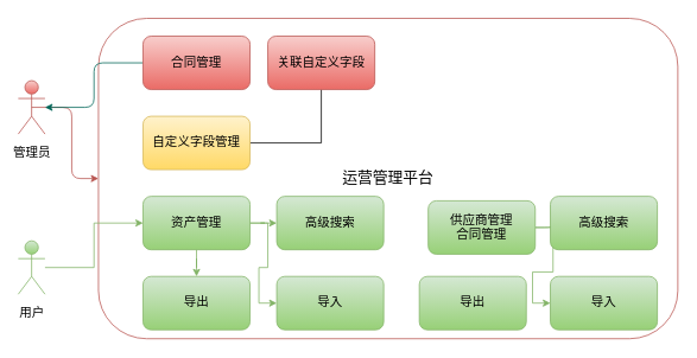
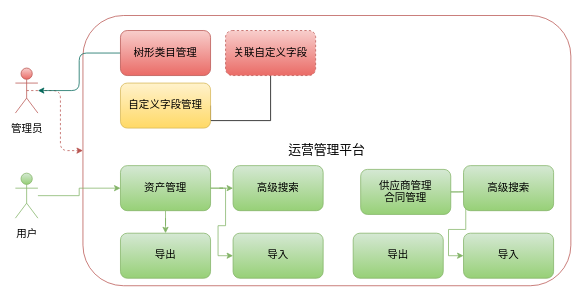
  <mxCell id="0" />
  <mxCell id="1" parent="0" />
- <mxCell id="2" style="edgeStyle=orthogonalEdgeStyle;rounded=1;hachureGap=4;orthogonalLoop=1;jettySize=auto;html=1;exitX=0.5;exitY=0.5;exitDx=0;exitDy=0;exitPerimeter=0;entryX=0;entryY=0.5;entryDx=0;entryDy=0;fontFamily=Architects Daughter;fontSource=https%3A%2F%2Ffonts.googleapis.com%2Fcss%3Ffamily%3DArchitects%2BDaughter;fontSize=14;fontColor=#5C5C5C;fillColor=#f8cecc;strokeColor=#b85450;gradientColor=#ea6b66;" parent="1" source="3" target="4" edge="1"><mxGeometry relative="1" as="geometry" /></mxCell>
+ <mxCell id="2" style="edgeStyle=orthogonalEdgeStyle;rounded=1;hachureGap=4;orthogonalLoop=1;jettySize=auto;html=1;exitX=0.5;exitY=0.5;exitDx=0;exitDy=0;exitPerimeter=0;entryX=0;entryY=0.5;entryDx=0;entryDy=0;fontFamily=Architects Daughter;fontSource=https%3A%2F%2Ffonts.googleapis.com%2Fcss%3Ffamily%3DArchitects%2BDaughter;fontSize=14;fontColor=#5C5C5C;fillColor=#f8cecc;strokeColor=#b85450;gradientColor=#ea6b66;dashed=1;" parent="1" source="3" target="4" edge="1"><mxGeometry relative="1" as="geometry" /></mxCell>
  <mxCell id="3" value="&lt;font style=&quot;font-size: 14px;&quot;&gt;管理员&lt;/font&gt;" style="shape=umlActor;verticalLabelPosition=bottom;verticalAlign=top;html=1;outlineConnect=0;hachureGap=4;fontFamily=Architects Daughter;fontSource=https%3A%2F%2Ffonts.googleapis.com%2Fcss%3Ffamily%3DArchitects%2BDaughter;fontSize=20;labelBackgroundColor=none;fillColor=#f8cecc;strokeColor=#b85450;gradientColor=#ea6b66;rounded=1;" parent="1" vertex="1"><mxGeometry x="20" y="90" width="30" height="60" as="geometry" /></mxCell>
  <mxCell id="4" value="&lt;font style=&quot;font-size: 17px;&quot;&gt;运营管理平台&lt;/font&gt;" style="rounded=1;whiteSpace=wrap;html=1;hachureGap=4;fontFamily=Architects Daughter;fontSource=https%3A%2F%2Ffonts.googleapis.com%2Fcss%3Ffamily%3DArchitects%2BDaughter;fontSize=14;fillColor=none;strokeColor=#b85450;gradientColor=#ea6b66;" parent="1" vertex="1"><mxGeometry x="110" y="20" width="650" height="360" as="geometry" /></mxCell>
  <mxCell id="5" style="edgeStyle=orthogonalEdgeStyle;rounded=1;hachureGap=4;orthogonalLoop=1;jettySize=auto;html=1;strokeColor=#006658;fontFamily=Architects Daughter;fontSource=https%3A%2F%2Ffonts.googleapis.com%2Fcss%3Ffamily%3DArchitects%2BDaughter;fontSize=16;fontColor=#5C5C5C;fillColor=#21C0A5;" parent="1" source="6" target="3" edge="1"><mxGeometry relative="1" as="geometry" /></mxCell>
- <mxCell id="6" value="合同管理" style="rounded=1;whiteSpace=wrap;html=1;hachureGap=4;fontFamily=Architects Daughter;fontSource=https%3A%2F%2Ffonts.googleapis.com%2Fcss%3Ffamily%3DArchitects%2BDaughter;fontSize=14;fillColor=#f8cecc;strokeColor=#b85450;gradientColor=#ea6b66;" parent="1" vertex="1"><mxGeometry x="160" y="40" width="120" height="60" as="geometry" /></mxCell>
+ <mxCell id="6" value="树形类目管理" style="rounded=1;whiteSpace=wrap;html=1;hachureGap=4;fontFamily=Architects Daughter;fontSource=https%3A%2F%2Ffonts.googleapis.com%2Fcss%3Ffamily%3DArchitects%2BDaughter;fontSize=14;fillColor=#f8cecc;strokeColor=#b85450;gradientColor=#ea6b66;" parent="1" vertex="1"><mxGeometry x="160" y="40" width="120" height="60" as="geometry" /></mxCell>
  <mxCell id="7" style="edgeStyle=orthogonalEdgeStyle;rounded=0;orthogonalLoop=1;jettySize=auto;html=1;entryX=1;entryY=0.5;entryDx=0;entryDy=0;endArrow=none;" parent="1" source="8" target="9" edge="1"><mxGeometry relative="1" as="geometry"><Array as="points"><mxPoint x="360" y="160" /></Array></mxGeometry></mxCell>
- <mxCell id="8" value="关联自定义字段" style="rounded=1;whiteSpace=wrap;html=1;hachureGap=4;fontFamily=Architects Daughter;fontSource=https%3A%2F%2Ffonts.googleapis.com%2Fcss%3Ffamily%3DArchitects%2BDaughter;fontSize=14;fillColor=#f8cecc;strokeColor=#b85450;gradientColor=#ea6b66;" parent="1" vertex="1"><mxGeometry x="300" y="40" width="120" height="60" as="geometry" /></mxCell>
- <mxCell id="9" value="自定义字段管理" style="rounded=1;whiteSpace=wrap;html=1;hachureGap=4;fontFamily=Architects Daughter;fontSource=https%3A%2F%2Ffonts.googleapis.com%2Fcss%3Ffamily%3DArchitects%2BDaughter;fontSize=14;fillColor=#fff2cc;strokeColor=#d6b656;gradientColor=#ffd966;" parent="1" vertex="1"><mxGeometry x="160" y="130" width="120" height="60" as="geometry" /></mxCell>
+ <mxCell id="8" value="关联自定义字段" style="rounded=1;whiteSpace=wrap;html=1;hachureGap=4;fontFamily=Architects Daughter;fontSource=https%3A%2F%2Ffonts.googleapis.com%2Fcss%3Ffamily%3DArchitects%2BDaughter;fontSize=14;fillColor=#f8cecc;strokeColor=#b85450;gradientColor=#ea6b66;dashed=1;" parent="1" vertex="1"><mxGeometry x="300" y="40" width="120" height="60" as="geometry" /></mxCell>
+ <mxCell id="9" value="自定义字段管理" style="rounded=1;whiteSpace=wrap;html=1;hachureGap=4;fontFamily=Architects Daughter;fontSource=https%3A%2F%2Ffonts.googleapis.com%2Fcss%3Ffamily%3DArchitects%2BDaughter;fontSize=14;fillColor=#fff2cc;strokeColor=#d6b656;gradientColor=#ffd966;" parent="1" vertex="1"><mxGeometry x="160" y="110" width="120" height="60" as="geometry" /></mxCell>
  <mxCell id="10" style="edgeStyle=orthogonalEdgeStyle;rounded=0;orthogonalLoop=1;jettySize=auto;html=1;fillColor=#d5e8d4;strokeColor=#82b366;gradientColor=#97d077;" parent="1" source="11" target="15" edge="1"><mxGeometry relative="1" as="geometry" /></mxCell>
- <mxCell id="11" value="&lt;font style=&quot;font-size: 14px;&quot;&gt;用户&lt;/font&gt;" style="shape=umlActor;verticalLabelPosition=bottom;verticalAlign=top;html=1;outlineConnect=0;hachureGap=4;fontFamily=Architects Daughter;fontSource=https%3A%2F%2Ffonts.googleapis.com%2Fcss%3Ffamily%3DArchitects%2BDaughter;fontSize=20;labelBackgroundColor=none;fillColor=#d5e8d4;strokeColor=#82b366;gradientColor=#97d077;rounded=1;" parent="1" vertex="1"><mxGeometry x="20" y="270" width="30" height="60" as="geometry" /></mxCell>
+ <mxCell id="11" value="&lt;font style=&quot;font-size: 14px;&quot;&gt;用户&lt;/font&gt;" style="shape=umlActor;verticalLabelPosition=bottom;verticalAlign=top;html=1;outlineConnect=0;hachureGap=4;fontFamily=Architects Daughter;fontSource=https%3A%2F%2Ffonts.googleapis.com%2Fcss%3Ffamily%3DArchitects%2BDaughter;fontSize=20;labelBackgroundColor=none;fillColor=#d5e8d4;strokeColor=#82b366;gradientColor=#97d077;rounded=1;" parent="1" vertex="1"><mxGeometry x="20" y="230" width="30" height="60" as="geometry" /></mxCell>
  <mxCell id="12" style="edgeStyle=orthogonalEdgeStyle;rounded=1;hachureGap=4;orthogonalLoop=1;jettySize=auto;html=1;entryX=0;entryY=0.5;entryDx=0;entryDy=0;strokeColor=#82b366;fontFamily=Architects Daughter;fontSource=https%3A%2F%2Ffonts.googleapis.com%2Fcss%3Ffamily%3DArchitects%2BDaughter;fontSize=17;fontColor=#5C5C5C;fillColor=#d5e8d4;gradientColor=#97d077;" parent="1" source="15" target="16" edge="1"><mxGeometry relative="1" as="geometry" /></mxCell>
  <mxCell id="13" style="edgeStyle=orthogonalEdgeStyle;rounded=0;orthogonalLoop=1;jettySize=auto;html=1;fillColor=#d5e8d4;strokeColor=#82b366;gradientColor=#97d077;" parent="1" source="15" target="17" edge="1"><mxGeometry relative="1" as="geometry" /></mxCell>
  <mxCell id="14" style="edgeStyle=orthogonalEdgeStyle;rounded=0;orthogonalLoop=1;jettySize=auto;html=1;entryX=0;entryY=0.5;entryDx=0;entryDy=0;fillColor=#d5e8d4;strokeColor=#82b366;gradientColor=#97d077;" parent="1" source="15" target="18" edge="1"><mxGeometry relative="1" as="geometry" /></mxCell>
  <mxCell id="15" value="资产管理" style="rounded=1;whiteSpace=wrap;html=1;hachureGap=4;fontFamily=Architects Daughter;fontSource=https%3A%2F%2Ffonts.googleapis.com%2Fcss%3Ffamily%3DArchitects%2BDaughter;fontSize=14;fillColor=#d5e8d4;strokeColor=#82b366;gradientColor=#97d077;" parent="1" vertex="1"><mxGeometry x="160" y="220" width="120" height="60" as="geometry" /></mxCell>
  <mxCell id="16" value="高级搜索" style="rounded=1;whiteSpace=wrap;html=1;hachureGap=4;fontFamily=Architects Daughter;fontSource=https%3A%2F%2Ffonts.googleapis.com%2Fcss%3Ffamily%3DArchitects%2BDaughter;fontSize=14;fillColor=#d5e8d4;strokeColor=#82b366;gradientColor=#97d077;" parent="1" vertex="1"><mxGeometry x="310" y="220" width="120" height="60" as="geometry" /></mxCell>
  <mxCell id="17" value="导出" style="rounded=1;whiteSpace=wrap;html=1;hachureGap=4;fontFamily=Architects Daughter;fontSource=https%3A%2F%2Ffonts.googleapis.com%2Fcss%3Ffamily%3DArchitects%2BDaughter;fontSize=14;fillColor=#d5e8d4;strokeColor=#82b366;gradientColor=#97d077;" parent="1" vertex="1"><mxGeometry x="160" y="310" width="120" height="60" as="geometry" /></mxCell>
  <mxCell id="18" value="导入" style="rounded=1;whiteSpace=wrap;html=1;hachureGap=4;fontFamily=Architects Daughter;fontSource=https%3A%2F%2Ffonts.googleapis.com%2Fcss%3Ffamily%3DArchitects%2BDaughter;fontSize=14;fillColor=#d5e8d4;strokeColor=#82b366;gradientColor=#97d077;" parent="1" vertex="1"><mxGeometry x="310" y="310" width="120" height="60" as="geometry" /></mxCell>
  <mxCell id="19" style="edgeStyle=orthogonalEdgeStyle;rounded=1;hachureGap=4;orthogonalLoop=1;jettySize=auto;html=1;entryX=0;entryY=0.5;entryDx=0;entryDy=0;strokeColor=#82b366;fontFamily=Architects Daughter;fontSource=https%3A%2F%2Ffonts.googleapis.com%2Fcss%3Ffamily%3DArchitects%2BDaughter;fontSize=17;fontColor=#5C5C5C;fillColor=#d5e8d4;gradientColor=#97d077;" edge="1" parent="1" source="21" target="22"><mxGeometry relative="1" as="geometry" /></mxCell>
  <mxCell id="20" style="edgeStyle=orthogonalEdgeStyle;rounded=0;orthogonalLoop=1;jettySize=auto;html=1;entryX=0;entryY=0.5;entryDx=0;entryDy=0;fillColor=#d5e8d4;strokeColor=#82b366;gradientColor=#97d077;" edge="1" parent="1" source="21" target="24"><mxGeometry relative="1" as="geometry" /></mxCell>
  <mxCell id="21" value="供应商管理&lt;br&gt;合同管理" style="rounded=1;whiteSpace=wrap;html=1;hachureGap=4;fontFamily=Architects Daughter;fontSource=https%3A%2F%2Ffonts.googleapis.com%2Fcss%3Ffamily%3DArchitects%2BDaughter;fontSize=14;fillColor=#d5e8d4;strokeColor=#82b366;gradientColor=#97d077;" vertex="1" parent="1"><mxGeometry x="480" y="225" width="120" height="60" as="geometry" /></mxCell>
  <mxCell id="22" value="高级搜索" style="rounded=1;whiteSpace=wrap;html=1;hachureGap=4;fontFamily=Architects Daughter;fontSource=https%3A%2F%2Ffonts.googleapis.com%2Fcss%3Ffamily%3DArchitects%2BDaughter;fontSize=14;fillColor=#d5e8d4;strokeColor=#82b366;gradientColor=#97d077;" vertex="1" parent="1"><mxGeometry x="617" y="220" width="120" height="60" as="geometry" /></mxCell>
  <mxCell id="23" value="导出" style="rounded=1;whiteSpace=wrap;html=1;hachureGap=4;fontFamily=Architects Daughter;fontSource=https%3A%2F%2Ffonts.googleapis.com%2Fcss%3Ffamily%3DArchitects%2BDaughter;fontSize=14;fillColor=#d5e8d4;strokeColor=#82b366;gradientColor=#97d077;" vertex="1" parent="1"><mxGeometry x="470" y="310" width="120" height="60" as="geometry" /></mxCell>
  <mxCell id="24" value="导入" style="rounded=1;whiteSpace=wrap;html=1;hachureGap=4;fontFamily=Architects Daughter;fontSource=https%3A%2F%2Ffonts.googleapis.com%2Fcss%3Ffamily%3DArchitects%2BDaughter;fontSize=14;fillColor=#d5e8d4;strokeColor=#82b366;gradientColor=#97d077;" vertex="1" parent="1"><mxGeometry x="617" y="310" width="120" height="60" as="geometry" /></mxCell>
